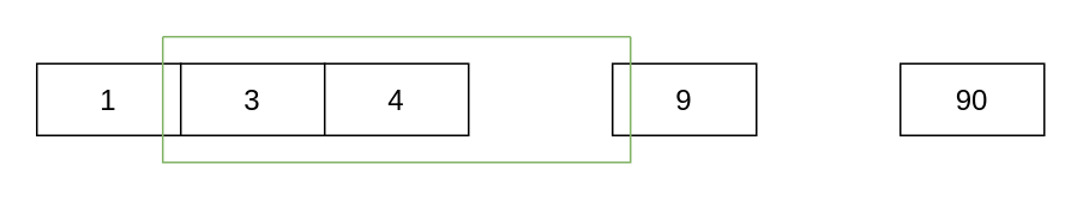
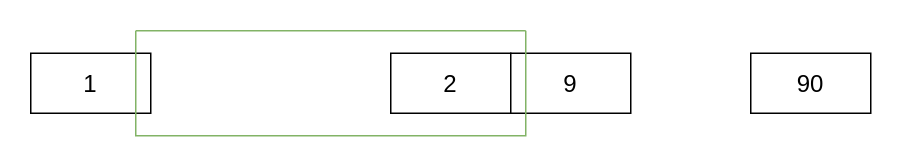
  <mxCell id="0" />
  <mxCell id="1" parent="0" />
  <mxCell id="2" value="&lt;font style=&quot;font-size: 16px&quot;&gt;1&lt;/font&gt;" style="rounded=0;whiteSpace=wrap;html=1;" vertex="1" parent="1"><mxGeometry x="20" y="35" width="80" height="40" as="geometry" /></mxCell>
- <mxCell id="3" value="&lt;font style=&quot;font-size: 16px&quot;&gt;3&lt;/font&gt;" style="rounded=0;whiteSpace=wrap;html=1;" vertex="1" parent="1"><mxGeometry x="100" y="35" width="80" height="40" as="geometry" /></mxCell>
- <mxCell id="4" value="&lt;font style=&quot;font-size: 16px&quot;&gt;4&lt;/font&gt;" style="rounded=0;whiteSpace=wrap;html=1;" vertex="1" parent="1"><mxGeometry x="180" y="35" width="80" height="40" as="geometry" /></mxCell>
+ <mxCell id="5" value="&lt;font style=&quot;font-size: 16px&quot;&gt;2&lt;/font&gt;" style="rounded=0;whiteSpace=wrap;html=1;" vertex="1" parent="1"><mxGeometry x="260" y="35" width="80" height="40" as="geometry" /></mxCell>
  <mxCell id="6" value="&lt;font style=&quot;font-size: 16px&quot;&gt;9&lt;/font&gt;" style="rounded=0;whiteSpace=wrap;html=1;" vertex="1" parent="1"><mxGeometry x="340" y="35" width="80" height="40" as="geometry" /></mxCell>
  <mxCell id="7" value="&lt;font style=&quot;font-size: 16px&quot;&gt;90&lt;/font&gt;" style="rounded=0;whiteSpace=wrap;html=1;" vertex="1" parent="1"><mxGeometry x="500" y="35" width="80" height="40" as="geometry" /></mxCell>
  <mxCell id="8" value="" style="swimlane;startSize=0;fontSize=16;strokeColor=#82b366;fillColor=#d5e8d4;gradientColor=#99FFCC;" vertex="1" parent="1"><mxGeometry x="90" y="20" width="260" height="70" as="geometry"><mxRectangle x="220" y="100" width="50" height="40" as="alternateBounds" /></mxGeometry></mxCell>
